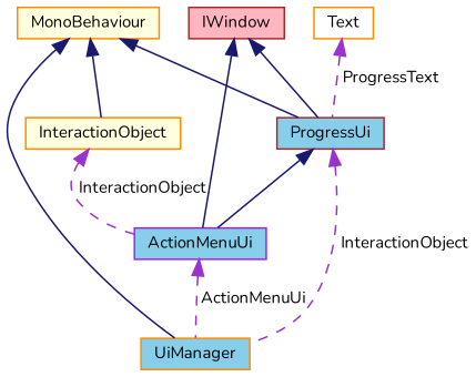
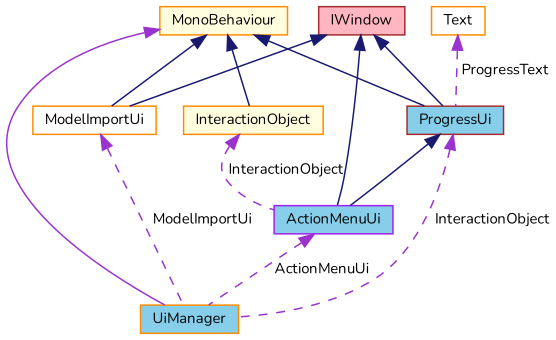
  digraph {
    fontname=Nunito
    node [color=darkorange fillcolor=skyblue fontname=Nunito fontsize=10 shape=record style=filled]
    edge [color=midnightblue dir=back fontname=Nunito fontsize=10 labelfontname=Helvetica labelfontsize=10 style=solid]
    n1 [fontcolor=black height=0.2 label=UiManager width=0.4]
    n2 [fillcolor=lightyellow height=0.2 label=MonoBehaviour width=0.4]
+   n3 [fillcolor=white height=0.2 label=ModelImportUi width=0.4]
    n4 [fillcolor=lightyellow height=0.2 label=InteractionObject width=0.4]
    n5 [color=brown height=0.2 label=ProgressUi width=0.4]
    n6 [color=purple height=0.2 label=ActionMenuUi width=0.4]
    n7 [color=brown fillcolor=lightpink height=0.2 label=IWindow width=0.4]
    n8 [fillcolor=white height=0.2 label=Text width=0.4]
-   n2 -> n1
+   n2 -> n1 [color=darkorchid3]
+   n2 -> n3
    n2 -> n4
    n2 -> n5
+   n3 -> n1 [color=darkorchid3 label=" ModelImportUi" style=dashed]
    n4 -> n6 [color=darkorchid3 label=" InteractionObject" style=dashed]
    n5 -> n1 [color=darkorchid3 label=" InteractionObject" style=dashed]
    n5 -> n6
    n6 -> n1 [color=darkorchid3 label=" ActionMenuUi" style=dashed]
+   n7 -> n3
    n7 -> n5
    n7 -> n6
    n8 -> n5 [color=darkorchid3 label=" ProgressText" style=dashed]
  }
